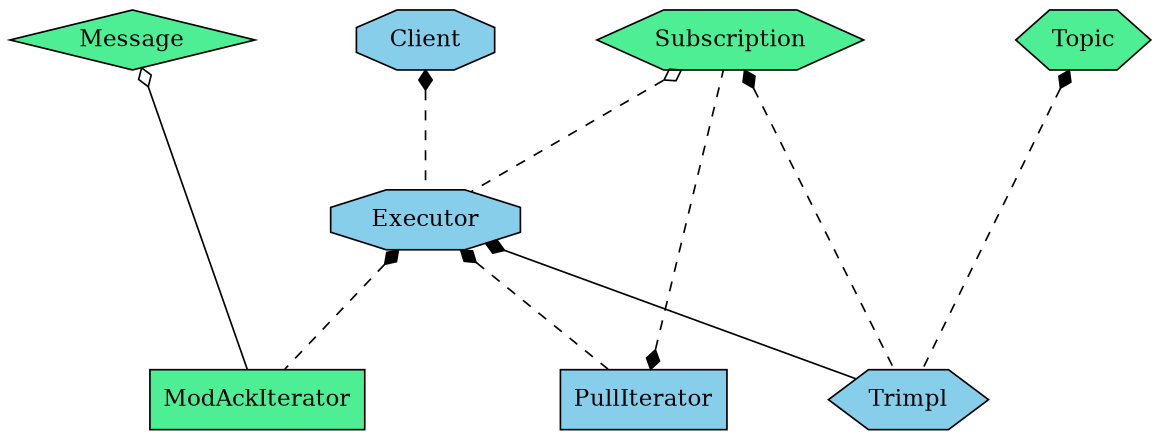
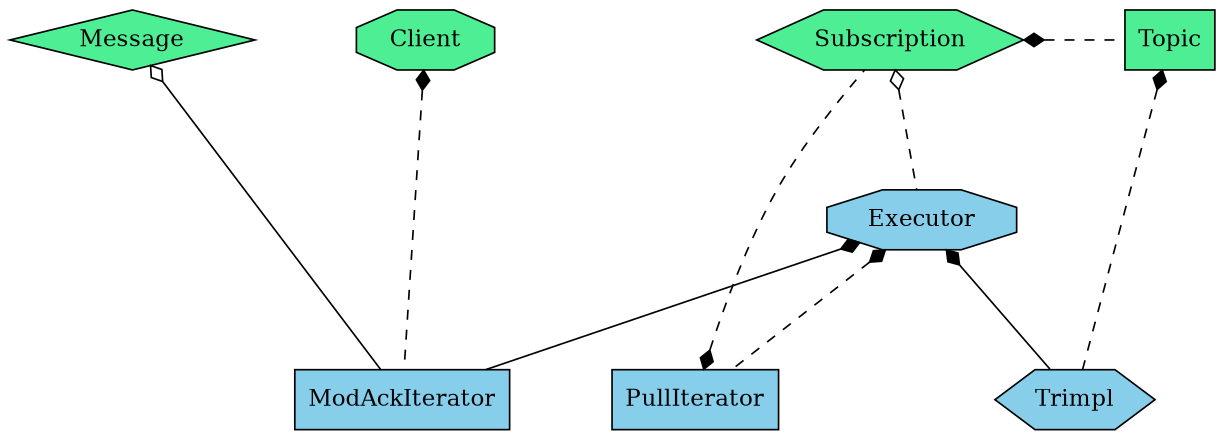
  digraph {
    nodesep=0.85
    ranksep=1
    node [fillcolor=seagreen2 shape=hexagon style=filled]
    edge [arrowtail=diamond dir=back style=dashed]
-   Client [fillcolor=skyblue shape=octagon]
+   Client [shape=octagon]
    Message [shape=diamond]
    Subscription
-   Topic
+   Topic [shape=box]
    Executor [fillcolor=skyblue shape=octagon]
-   ModAckIterator [shape=box]
+   ModAckIterator [fillcolor=skyblue shape=box]
    Trimpl [fillcolor=skyblue]
    PullIterator [fillcolor=skyblue shape=box]
    subgraph sub_1 {
      rank=same
      Client
      Message
      Subscription
      Topic
    }
-   Client -> Executor
+   Client -> ModAckIterator
    Message -> ModAckIterator [arrowtail=odiamond style=solid]
    Subscription -> Executor [arrowtail=odiamond]
-   Subscription -> Trimpl
+   Subscription -> Topic
    Topic -> Trimpl
-   Executor -> ModAckIterator
+   Executor -> ModAckIterator [style=solid]
    Executor -> Trimpl [style=solid]
    Executor -> PullIterator [weight=0]
    PullIterator -> Subscription
  }
